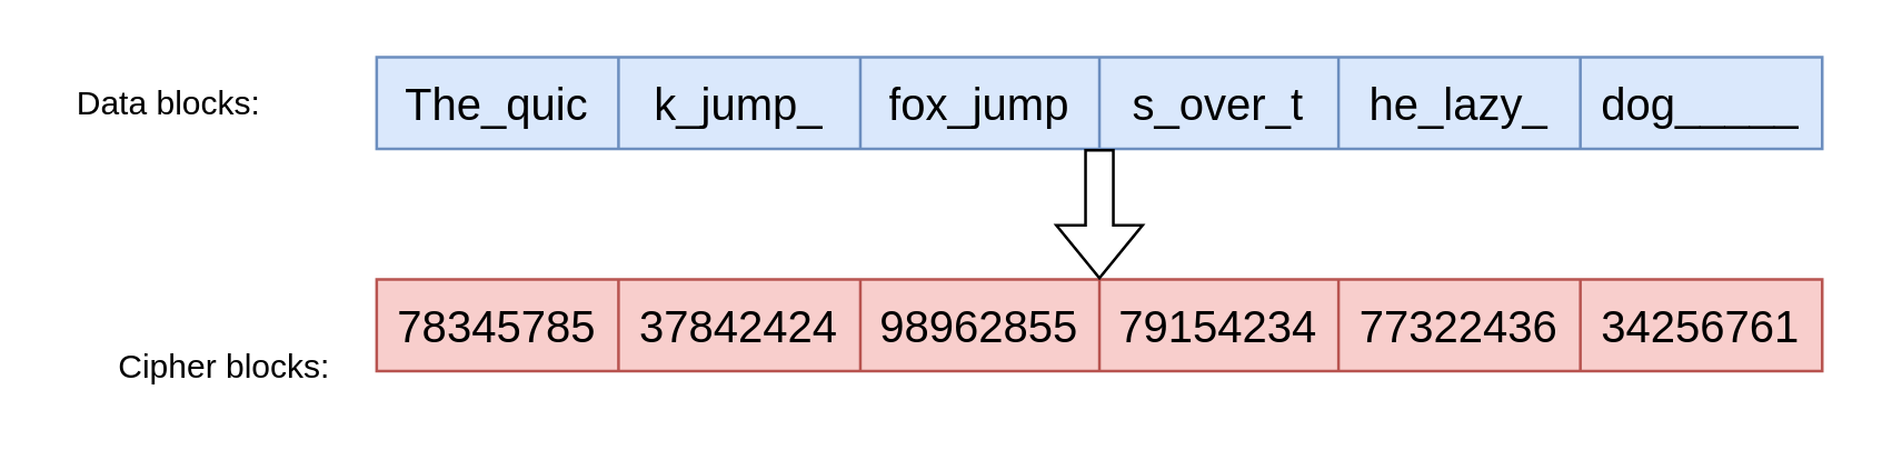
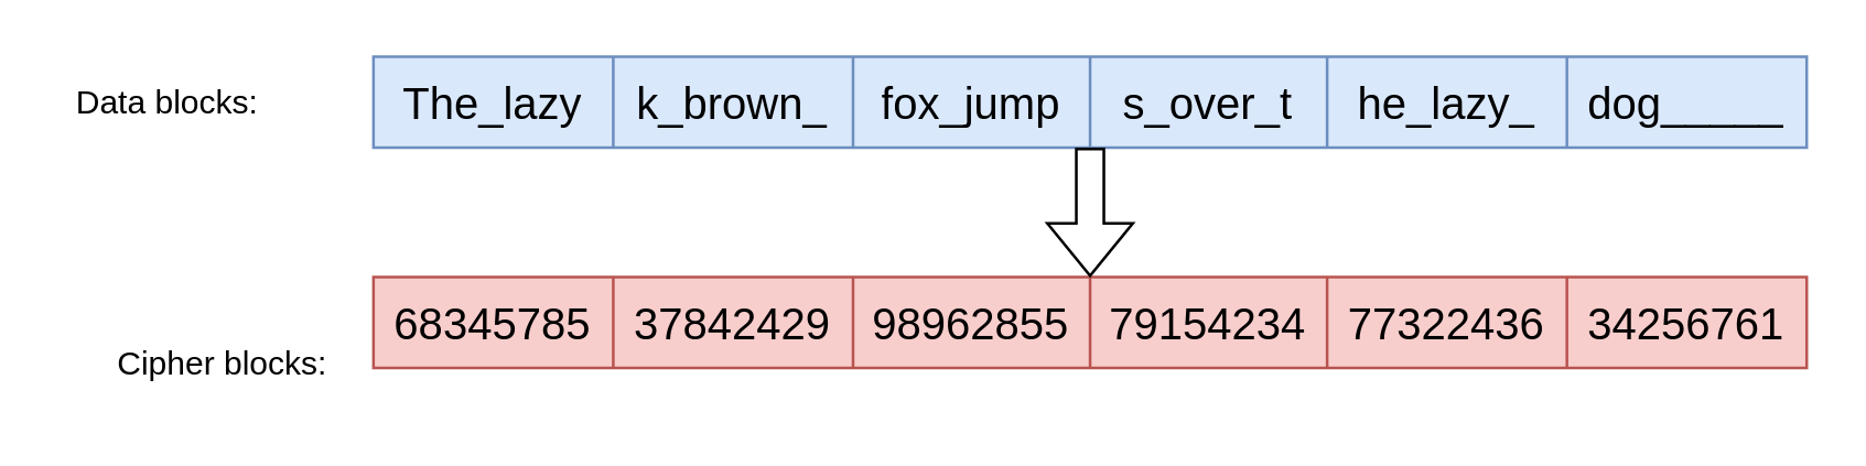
  <mxCell id="0" />
  <mxCell id="1" parent="0" />
  <mxCell id="2" value="" style="shape=table;startSize=0;container=1;collapsible=0;childLayout=tableLayout;fontSize=16;fillColor=#dae8fc;strokeColor=#6c8ebf;" vertex="1" parent="1"><mxGeometry x="135" y="20" width="520" height="33" as="geometry" /></mxCell>
  <mxCell id="3" value="" style="shape=tableRow;horizontal=0;startSize=0;swimlaneHead=0;swimlaneBody=0;strokeColor=inherit;top=0;left=0;bottom=0;right=0;collapsible=0;dropTarget=0;fillColor=none;points=[[0,0.5],[1,0.5]];portConstraint=eastwest;fontSize=16;" vertex="1" parent="2"><mxGeometry width="520" height="33" as="geometry" /></mxCell>
- <mxCell id="4" value="The_quic" style="shape=partialRectangle;html=1;whiteSpace=wrap;connectable=0;strokeColor=inherit;overflow=hidden;fillColor=none;top=0;left=0;bottom=0;right=0;pointerEvents=1;fontSize=16;" vertex="1" parent="3"><mxGeometry width="87" height="33" as="geometry"><mxRectangle width="87" height="33" as="alternateBounds" /></mxGeometry></mxCell>
- <mxCell id="5" value="k_jump_" style="shape=partialRectangle;html=1;whiteSpace=wrap;connectable=0;strokeColor=inherit;overflow=hidden;fillColor=none;top=0;left=0;bottom=0;right=0;pointerEvents=1;fontSize=16;" vertex="1" parent="3"><mxGeometry x="87" width="87" height="33" as="geometry"><mxRectangle width="87" height="33" as="alternateBounds" /></mxGeometry></mxCell>
+ <mxCell id="4" value="The_lazy" style="shape=partialRectangle;html=1;whiteSpace=wrap;connectable=0;strokeColor=inherit;overflow=hidden;fillColor=none;top=0;left=0;bottom=0;right=0;pointerEvents=1;fontSize=16;" vertex="1" parent="3"><mxGeometry width="87" height="33" as="geometry"><mxRectangle width="87" height="33" as="alternateBounds" /></mxGeometry></mxCell>
+ <mxCell id="5" value="k_brown_" style="shape=partialRectangle;html=1;whiteSpace=wrap;connectable=0;strokeColor=inherit;overflow=hidden;fillColor=none;top=0;left=0;bottom=0;right=0;pointerEvents=1;fontSize=16;" vertex="1" parent="3"><mxGeometry x="87" width="87" height="33" as="geometry"><mxRectangle width="87" height="33" as="alternateBounds" /></mxGeometry></mxCell>
  <mxCell id="6" value="fox_jump" style="shape=partialRectangle;html=1;whiteSpace=wrap;connectable=0;strokeColor=inherit;overflow=hidden;fillColor=none;top=0;left=0;bottom=0;right=0;pointerEvents=1;fontSize=16;" vertex="1" parent="3"><mxGeometry x="174" width="86" height="33" as="geometry"><mxRectangle width="86" height="33" as="alternateBounds" /></mxGeometry></mxCell>
  <mxCell id="7" value="s_over_t" style="shape=partialRectangle;html=1;whiteSpace=wrap;connectable=0;strokeColor=inherit;overflow=hidden;fillColor=none;top=0;left=0;bottom=0;right=0;pointerEvents=1;fontSize=16;" vertex="1" parent="3"><mxGeometry x="260" width="86" height="33" as="geometry"><mxRectangle width="86" height="33" as="alternateBounds" /></mxGeometry></mxCell>
  <mxCell id="8" value="he_lazy_" style="shape=partialRectangle;html=1;whiteSpace=wrap;connectable=0;strokeColor=inherit;overflow=hidden;fillColor=none;top=0;left=0;bottom=0;right=0;pointerEvents=1;fontSize=16;" vertex="1" parent="3"><mxGeometry x="346" width="87" height="33" as="geometry"><mxRectangle width="87" height="33" as="alternateBounds" /></mxGeometry></mxCell>
  <mxCell id="9" value="dog_____" style="shape=partialRectangle;html=1;whiteSpace=wrap;connectable=0;strokeColor=inherit;overflow=hidden;fillColor=none;top=0;left=0;bottom=0;right=0;pointerEvents=1;fontSize=16;" vertex="1" parent="3"><mxGeometry x="433" width="87" height="33" as="geometry"><mxRectangle width="87" height="33" as="alternateBounds" /></mxGeometry></mxCell>
  <mxCell id="10" value="" style="shape=table;startSize=0;container=1;collapsible=0;childLayout=tableLayout;fontSize=16;fillColor=#f8cecc;strokeColor=#b85450;" vertex="1" parent="1"><mxGeometry x="135" y="100" width="520" height="33" as="geometry" /></mxCell>
  <mxCell id="11" value="" style="shape=tableRow;horizontal=0;startSize=0;swimlaneHead=0;swimlaneBody=0;strokeColor=inherit;top=0;left=0;bottom=0;right=0;collapsible=0;dropTarget=0;fillColor=none;points=[[0,0.5],[1,0.5]];portConstraint=eastwest;fontSize=16;" vertex="1" parent="10"><mxGeometry width="520" height="33" as="geometry" /></mxCell>
- <mxCell id="12" value="78345785" style="shape=partialRectangle;html=1;whiteSpace=wrap;connectable=0;strokeColor=inherit;overflow=hidden;fillColor=none;top=0;left=0;bottom=0;right=0;pointerEvents=1;fontSize=16;" vertex="1" parent="11"><mxGeometry width="87" height="33" as="geometry"><mxRectangle width="87" height="33" as="alternateBounds" /></mxGeometry></mxCell>
- <mxCell id="13" value="37842424" style="shape=partialRectangle;html=1;whiteSpace=wrap;connectable=0;strokeColor=inherit;overflow=hidden;fillColor=none;top=0;left=0;bottom=0;right=0;pointerEvents=1;fontSize=16;" vertex="1" parent="11"><mxGeometry x="87" width="87" height="33" as="geometry"><mxRectangle width="87" height="33" as="alternateBounds" /></mxGeometry></mxCell>
+ <mxCell id="12" value="68345785" style="shape=partialRectangle;html=1;whiteSpace=wrap;connectable=0;strokeColor=inherit;overflow=hidden;fillColor=none;top=0;left=0;bottom=0;right=0;pointerEvents=1;fontSize=16;" vertex="1" parent="11"><mxGeometry width="87" height="33" as="geometry"><mxRectangle width="87" height="33" as="alternateBounds" /></mxGeometry></mxCell>
+ <mxCell id="13" value="37842429" style="shape=partialRectangle;html=1;whiteSpace=wrap;connectable=0;strokeColor=inherit;overflow=hidden;fillColor=none;top=0;left=0;bottom=0;right=0;pointerEvents=1;fontSize=16;" vertex="1" parent="11"><mxGeometry x="87" width="87" height="33" as="geometry"><mxRectangle width="87" height="33" as="alternateBounds" /></mxGeometry></mxCell>
  <mxCell id="14" value="98962855" style="shape=partialRectangle;html=1;whiteSpace=wrap;connectable=0;strokeColor=inherit;overflow=hidden;fillColor=none;top=0;left=0;bottom=0;right=0;pointerEvents=1;fontSize=16;" vertex="1" parent="11"><mxGeometry x="174" width="86" height="33" as="geometry"><mxRectangle width="86" height="33" as="alternateBounds" /></mxGeometry></mxCell>
  <mxCell id="15" value="79154234" style="shape=partialRectangle;html=1;whiteSpace=wrap;connectable=0;strokeColor=inherit;overflow=hidden;fillColor=none;top=0;left=0;bottom=0;right=0;pointerEvents=1;fontSize=16;" vertex="1" parent="11"><mxGeometry x="260" width="86" height="33" as="geometry"><mxRectangle width="86" height="33" as="alternateBounds" /></mxGeometry></mxCell>
  <mxCell id="16" value="77322436" style="shape=partialRectangle;html=1;whiteSpace=wrap;connectable=0;strokeColor=inherit;overflow=hidden;fillColor=none;top=0;left=0;bottom=0;right=0;pointerEvents=1;fontSize=16;" vertex="1" parent="11"><mxGeometry x="346" width="87" height="33" as="geometry"><mxRectangle width="87" height="33" as="alternateBounds" /></mxGeometry></mxCell>
  <mxCell id="17" value="34256761" style="shape=partialRectangle;html=1;whiteSpace=wrap;connectable=0;strokeColor=inherit;overflow=hidden;fillColor=none;top=0;left=0;bottom=0;right=0;pointerEvents=1;fontSize=16;" vertex="1" parent="11"><mxGeometry x="433" width="87" height="33" as="geometry"><mxRectangle width="87" height="33" as="alternateBounds" /></mxGeometry></mxCell>
  <mxCell id="18" value="Data blocks:" style="text;html=1;align=center;verticalAlign=middle;resizable=0;points=[];autosize=1;strokeColor=none;fillColor=none;" vertex="1" parent="1"><mxGeometry x="20" y="21.5" width="80" height="30" as="geometry" /></mxCell>
  <mxCell id="19" value="Cipher blocks:" style="text;html=1;align=center;verticalAlign=middle;resizable=0;points=[];autosize=1;strokeColor=none;fillColor=none;" vertex="1" parent="1"><mxGeometry x="35" y="116.5" width="90" height="30" as="geometry" /></mxCell>
  <mxCell id="20" value="" style="endArrow=classic;html=1;rounded=0;shape=flexArrow;" edge="1" parent="1" source="3" target="11"><mxGeometry width="50" height="50" relative="1" as="geometry"><mxPoint x="255" y="260" as="sourcePoint" /><mxPoint x="305" y="210" as="targetPoint" /></mxGeometry></mxCell>
